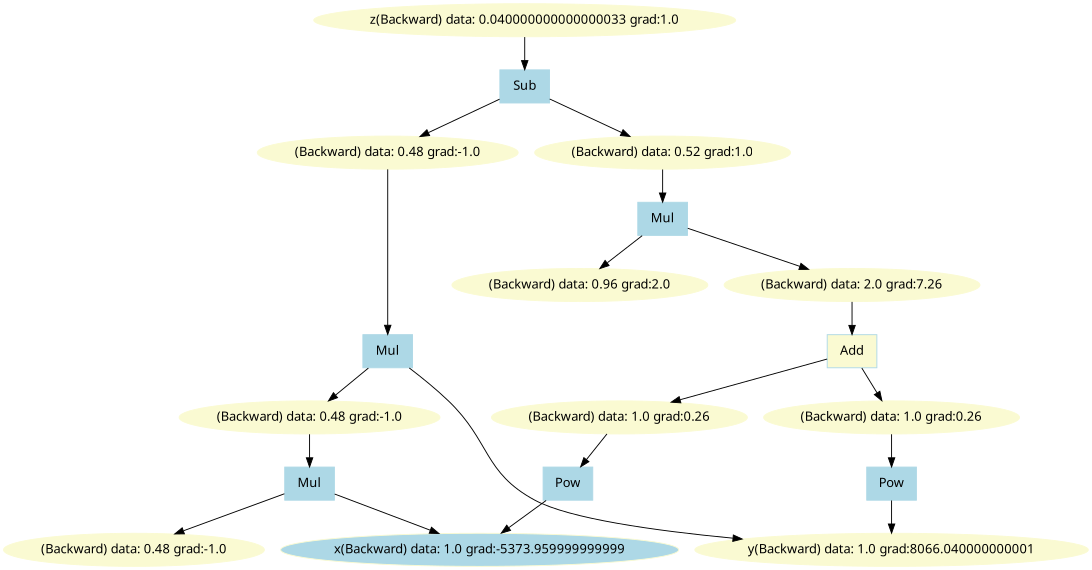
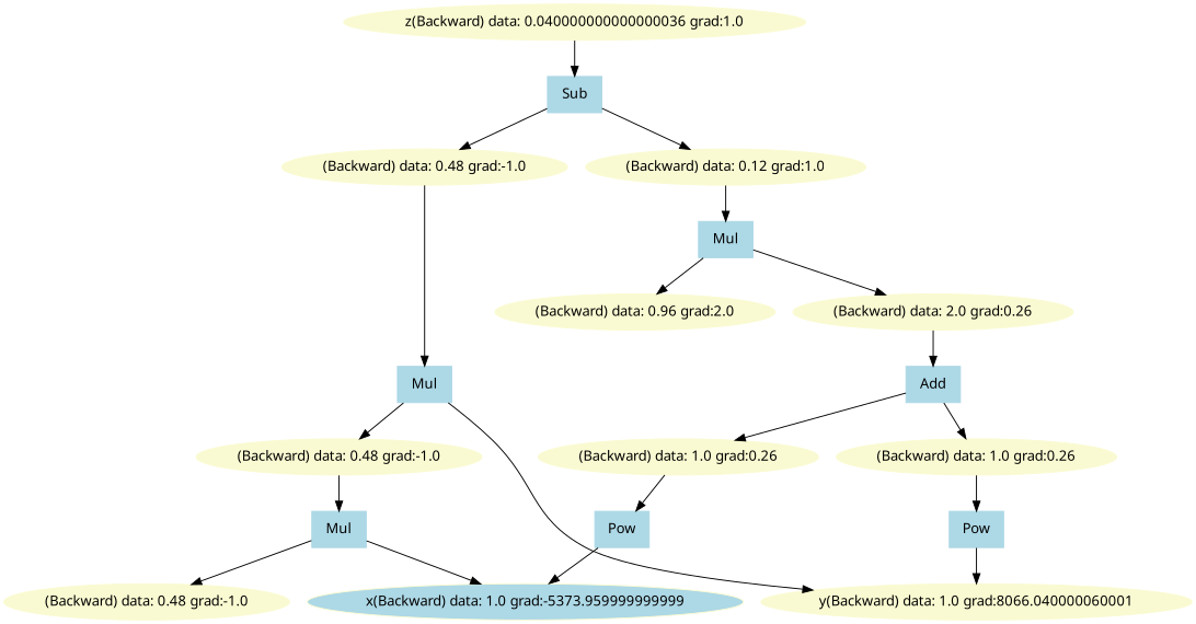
  digraph {
    fontname="Noto Sans"
    node [color=lightgoldenrodyellow fontname="Noto Sans" style=filled]
    edge [fontname="Noto Sans"]
-   n1 [label="z(Backward) data: 0.040000000000000033 grad:1.0"]
+   n1 [label="z(Backward) data: 0.040000000000000036 grad:1.0"]
    n2 [color=lightblue label=Sub shape=box]
-   n3 [label="(Backward) data: 0.52 grad:1.0"]
+   n3 [label="(Backward) data: 0.12 grad:1.0"]
    n4 [label="(Backward) data: 0.48 grad:-1.0"]
    n5 [color=lightblue label=Mul shape=box]
    n6 [color=lightblue label=Mul shape=box]
-   n7 [label="(Backward) data: 2.0 grad:7.26"]
+   n7 [label="(Backward) data: 2.0 grad:0.26"]
    n8 [label="(Backward) data: 0.96 grad:2.0"]
    n9 [label="(Backward) data: 0.48 grad:-1.0"]
-   n10 [label="y(Backward) data: 1.0 grad:8066.040000000001"]
+   n10 [label="y(Backward) data: 1.0 grad:8066.040000060001"]
    n11 [color=lightblue label=Mul shape=box]
    n12 [fillcolor=lightblue label="x(Backward) data: 1.0 grad:-5373.959999999999"]
    n13 [label="(Backward) data: 0.48 grad:-1.0"]
-   n14 [color=lightblue label=Add shape=box fillcolor=lightgoldenrodyellow]
+   n14 [color=lightblue label=Add shape=box]
    n15 [label="(Backward) data: 1.0 grad:0.26"]
    n16 [label="(Backward) data: 1.0 grad:0.26"]
    n17 [color=lightblue label=Pow shape=box]
    n18 [color=lightblue label=Pow shape=box]
    n1 -> n2
    n2 -> n3
    n2 -> n4
    n3 -> n5
    n4 -> n6
    n5 -> n7
    n5 -> n8
    n6 -> n9
    n6 -> n10
    n7 -> n14
    n9 -> n11
    n11 -> n12
    n11 -> n13
    n14 -> n15
    n14 -> n16
    n15 -> n17
    n16 -> n18
    n17 -> n12
    n18 -> n10
  }
